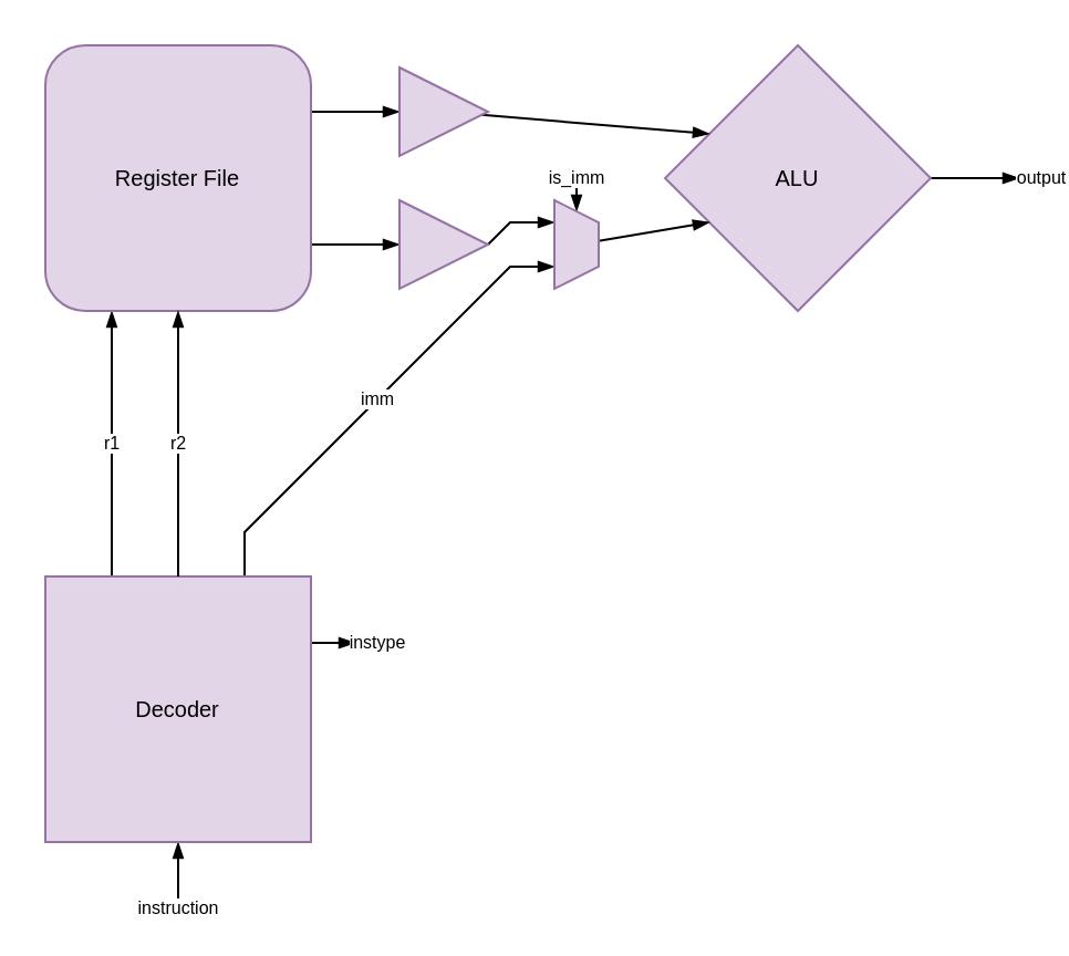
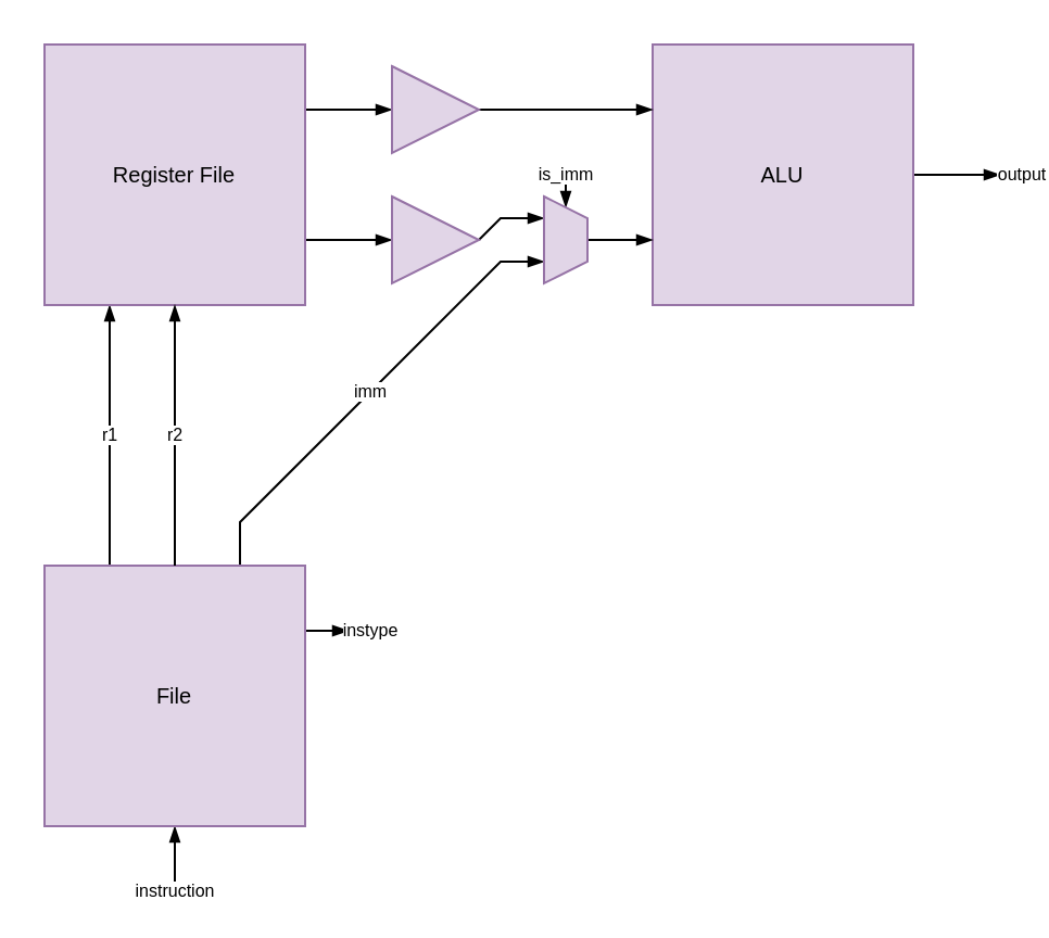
  <mxCell id="0" />
  <mxCell id="1" parent="0" />
  <mxCell id="2" value="" style="edgeStyle=none;curved=1;rounded=0;orthogonalLoop=1;jettySize=auto;html=1;entryX=0;entryY=0.5;entryDx=0;entryDy=0;strokeColor=default;align=center;verticalAlign=middle;fontFamily=Helvetica;fontSize=8;fontColor=default;labelBackgroundColor=default;startSize=5;endArrow=blockThin;endSize=5;exitX=1;exitY=0.25;exitDx=0;exitDy=0;endFill=1;" edge="1" parent="1" source="6" target="10"><mxGeometry relative="1" as="geometry"><mxPoint as="offset" /></mxGeometry></mxCell>
  <mxCell id="3" value="" style="edgeLabel;html=1;align=center;verticalAlign=middle;resizable=0;points=[];fontSize=12;strokeColor=#9673a6;fontFamily=Helvetica;fontColor=default;labelBackgroundColor=default;fillColor=#e1d5e7;" vertex="1" connectable="0" parent="2"><mxGeometry x="0.035" y="-5" relative="1" as="geometry"><mxPoint as="offset" /></mxGeometry></mxCell>
  <mxCell id="4" value="" style="edgeStyle=none;curved=1;rounded=0;orthogonalLoop=1;jettySize=auto;html=1;entryX=0;entryY=0.5;entryDx=0;entryDy=0;strokeColor=default;align=center;verticalAlign=middle;fontFamily=Helvetica;fontSize=8;fontColor=default;labelBackgroundColor=default;startSize=5;endArrow=blockThin;endFill=1;endSize=5;exitX=1;exitY=0.75;exitDx=0;exitDy=0;" edge="1" parent="1" source="6" target="12"><mxGeometry relative="1" as="geometry" /></mxCell>
  <mxCell id="5" value="r1" style="edgeStyle=none;curved=1;rounded=0;orthogonalLoop=1;jettySize=auto;html=1;strokeColor=default;align=center;verticalAlign=middle;fontFamily=Helvetica;fontSize=8;fontColor=default;labelBackgroundColor=default;startSize=5;endArrow=blockThin;endFill=1;endSize=5;entryX=0.25;entryY=1;entryDx=0;entryDy=0;exitX=0.25;exitY=0;exitDx=0;exitDy=0;" edge="1" parent="1" source="16" target="6"><mxGeometry relative="1" as="geometry" /></mxCell>
- <mxCell id="6" value="Register File" style="whiteSpace=wrap;html=1;aspect=fixed;fillColor=#e1d5e7;strokeColor=#9673a6;fontSize=10;rounded=1;" vertex="1" parent="1"><mxGeometry x="20" y="20" width="120" height="120" as="geometry" /></mxCell>
+ <mxCell id="6" value="Register File" style="whiteSpace=wrap;html=1;aspect=fixed;fillColor=#e1d5e7;strokeColor=#9673a6;fontSize=10;" vertex="1" parent="1"><mxGeometry x="20" y="20" width="120" height="120" as="geometry" /></mxCell>
  <mxCell id="7" value="output" style="edgeStyle=none;curved=1;rounded=0;orthogonalLoop=1;jettySize=auto;html=1;strokeColor=default;align=center;verticalAlign=middle;fontFamily=Helvetica;fontSize=8;fontColor=default;labelBackgroundColor=default;startSize=5;endArrow=blockThin;endFill=1;endSize=5;" edge="1" parent="1" source="8"><mxGeometry x="1" y="10" relative="1" as="geometry"><mxPoint x="460" y="80" as="targetPoint" /><mxPoint x="10" y="10" as="offset" /></mxGeometry></mxCell>
- <mxCell id="8" value="ALU" style="rhombus;whiteSpace=wrap;html=1;aspect=fixed;fillColor=#e1d5e7;strokeColor=#9673a6;fontSize=10;" vertex="1" parent="1"><mxGeometry x="300" y="20" width="120" height="120" as="geometry" /></mxCell>
+ <mxCell id="8" value="ALU" style="whiteSpace=wrap;html=1;aspect=fixed;fillColor=#e1d5e7;strokeColor=#9673a6;fontSize=10;" vertex="1" parent="1"><mxGeometry x="300" y="20" width="120" height="120" as="geometry" /></mxCell>
  <mxCell id="9" value="" style="edgeStyle=none;curved=1;rounded=0;orthogonalLoop=1;jettySize=auto;html=1;entryX=0;entryY=0.25;entryDx=0;entryDy=0;strokeColor=default;align=center;verticalAlign=middle;fontFamily=Helvetica;fontSize=10;fontColor=default;labelBackgroundColor=default;startSize=5;endArrow=blockThin;endSize=5;endFill=1;" edge="1" parent="1" source="10" target="8"><mxGeometry relative="1" as="geometry"><mxPoint as="offset" /></mxGeometry></mxCell>
  <mxCell id="10" value="" style="triangle;whiteSpace=wrap;html=1;strokeColor=#9673a6;align=center;verticalAlign=middle;fontFamily=Helvetica;fontSize=10;fontColor=default;fillColor=#e1d5e7;" vertex="1" parent="1"><mxGeometry x="180" y="30" width="40" height="40" as="geometry" /></mxCell>
  <mxCell id="11" value="" style="edgeStyle=none;curved=0;rounded=0;orthogonalLoop=1;jettySize=auto;html=1;entryX=0.25;entryY=1;entryDx=0;entryDy=0;strokeColor=default;align=center;verticalAlign=middle;fontFamily=Helvetica;fontSize=10;fontColor=default;labelBackgroundColor=default;startSize=5;endArrow=blockThin;endSize=5;endFill=1;exitX=1;exitY=0.5;exitDx=0;exitDy=0;" edge="1" parent="1" source="12" target="20"><mxGeometry relative="1" as="geometry"><Array as="points"><mxPoint x="230" y="100" /></Array><mxPoint as="offset" /></mxGeometry></mxCell>
  <mxCell id="12" value="" style="triangle;whiteSpace=wrap;html=1;strokeColor=#9673a6;align=center;verticalAlign=middle;fontFamily=Helvetica;fontSize=10;fontColor=default;fillColor=#e1d5e7;" vertex="1" parent="1"><mxGeometry x="180" y="90" width="40" height="40" as="geometry" /></mxCell>
  <mxCell id="13" value="instype" style="edgeStyle=none;curved=1;rounded=0;orthogonalLoop=1;jettySize=auto;html=1;strokeColor=default;align=center;verticalAlign=middle;fontFamily=Helvetica;fontSize=8;fontColor=default;labelBackgroundColor=default;startSize=5;endArrow=blockThin;endFill=1;endSize=5;exitX=1;exitY=0.25;exitDx=0;exitDy=0;" edge="1" parent="1" source="16"><mxGeometry x="1" y="10" relative="1" as="geometry"><mxPoint x="160" y="290" as="targetPoint" /><mxPoint x="10" y="10" as="offset" /></mxGeometry></mxCell>
  <mxCell id="14" value="instruction" style="edgeStyle=none;curved=0;rounded=0;orthogonalLoop=1;jettySize=auto;html=1;strokeColor=default;align=center;verticalAlign=middle;fontFamily=Helvetica;fontSize=8;fontColor=default;labelBackgroundColor=default;startSize=5;endArrow=blockThin;endFill=1;endSize=5;" edge="1" parent="1" target="16"><mxGeometry x="-1" relative="1" as="geometry"><mxPoint x="80" y="410" as="sourcePoint" /><mxPoint as="offset" /></mxGeometry></mxCell>
  <mxCell id="15" value="imm" style="edgeStyle=none;curved=0;rounded=0;orthogonalLoop=1;jettySize=auto;html=1;entryX=0.75;entryY=1;entryDx=0;entryDy=0;strokeColor=default;align=center;verticalAlign=middle;fontFamily=Helvetica;fontSize=8;fontColor=default;labelBackgroundColor=default;startSize=5;endArrow=blockThin;endFill=1;endSize=5;exitX=0.75;exitY=0;exitDx=0;exitDy=0;" edge="1" parent="1" source="16" target="20"><mxGeometry relative="1" as="geometry"><Array as="points"><mxPoint x="110" y="240" /><mxPoint x="230" y="120" /></Array><mxPoint as="offset" /></mxGeometry></mxCell>
- <mxCell id="16" value="Decoder" style="whiteSpace=wrap;html=1;aspect=fixed;fillColor=#e1d5e7;strokeColor=#9673a6;fontSize=10;" vertex="1" parent="1"><mxGeometry x="20" y="260" width="120" height="120" as="geometry" /></mxCell>
+ <mxCell id="16" value="File" style="whiteSpace=wrap;html=1;aspect=fixed;fillColor=#e1d5e7;strokeColor=#9673a6;fontSize=10;" vertex="1" parent="1"><mxGeometry x="20" y="260" width="120" height="120" as="geometry" /></mxCell>
  <mxCell id="17" value="r2" style="edgeStyle=none;curved=1;rounded=0;orthogonalLoop=1;jettySize=auto;html=1;entryX=0.5;entryY=1;entryDx=0;entryDy=0;strokeColor=default;align=center;verticalAlign=middle;fontFamily=Helvetica;fontSize=8;fontColor=default;labelBackgroundColor=default;startSize=5;endArrow=blockThin;endFill=1;endSize=5;exitX=0.5;exitY=0;exitDx=0;exitDy=0;" edge="1" parent="1" source="16" target="6"><mxGeometry relative="1" as="geometry" /></mxCell>
  <mxCell id="18" style="edgeStyle=none;curved=1;rounded=0;orthogonalLoop=1;jettySize=auto;html=1;entryX=0;entryY=0.75;entryDx=0;entryDy=0;strokeColor=default;align=center;verticalAlign=middle;fontFamily=Helvetica;fontSize=8;fontColor=default;labelBackgroundColor=default;startSize=5;endArrow=blockThin;endFill=1;endSize=5;" edge="1" parent="1" source="20" target="8"><mxGeometry relative="1" as="geometry" /></mxCell>
  <mxCell id="19" value="is_imm" style="edgeStyle=none;curved=1;rounded=0;orthogonalLoop=1;jettySize=auto;html=1;strokeColor=default;align=center;verticalAlign=middle;fontFamily=Helvetica;fontSize=8;fontColor=default;labelBackgroundColor=default;startSize=5;endArrow=blockThin;endFill=1;endSize=5;" edge="1" parent="1" target="20"><mxGeometry x="-1" relative="1" as="geometry"><mxPoint x="260" y="80" as="sourcePoint" /><mxPoint as="offset" /></mxGeometry></mxCell>
  <mxCell id="20" value="" style="shape=trapezoid;perimeter=trapezoidPerimeter;whiteSpace=wrap;html=1;fixedSize=1;strokeColor=#9673a6;align=center;verticalAlign=middle;fontFamily=Helvetica;fontSize=8;fontColor=default;labelBackgroundColor=default;fillColor=#e1d5e7;rotation=90;size=10;" vertex="1" parent="1"><mxGeometry x="240" y="100" width="40" height="20" as="geometry" /></mxCell>
